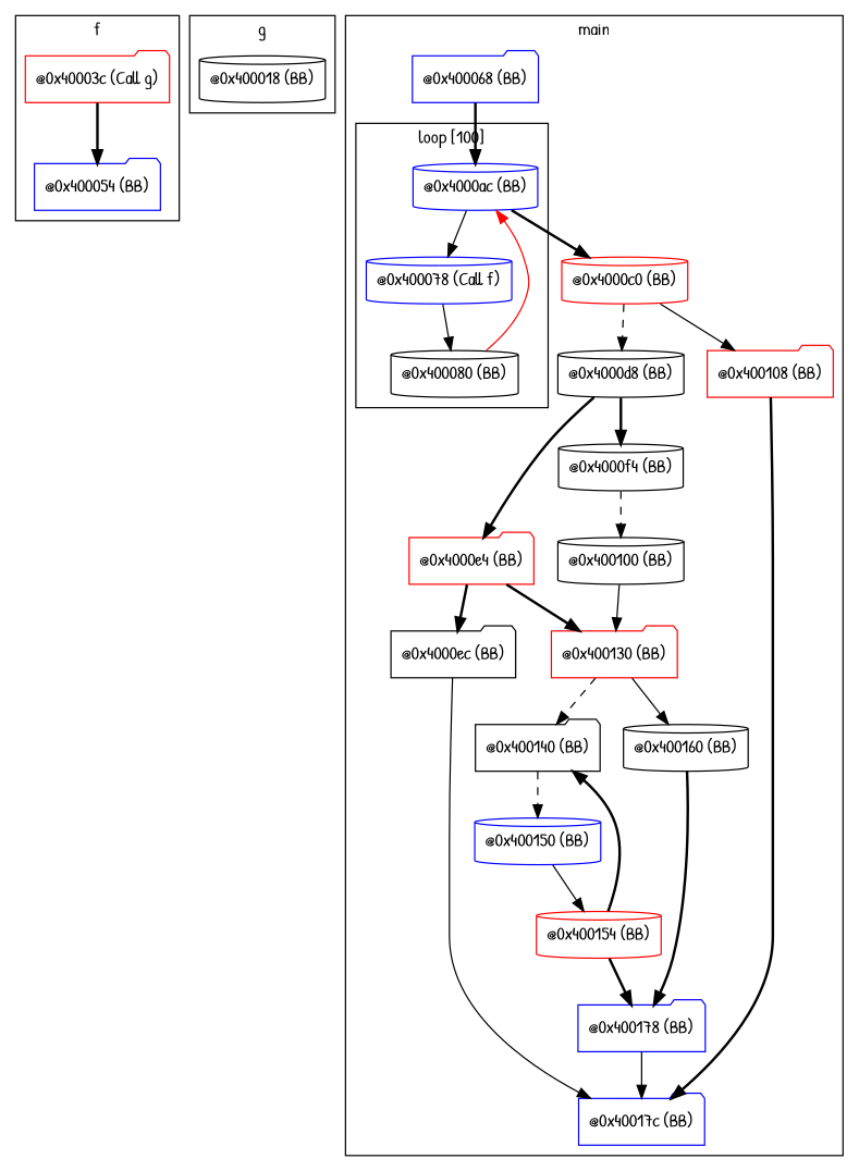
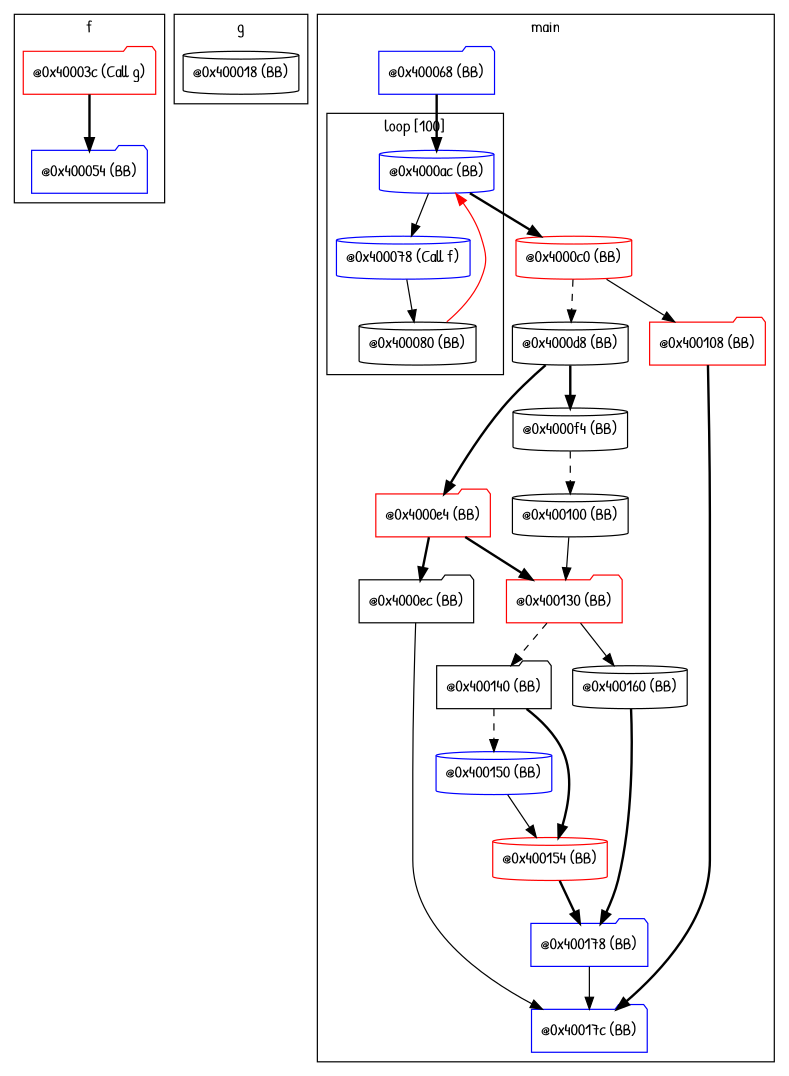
  digraph {
    fontname="Patrick Hand"
    node [color=black fontname="Patrick Hand" shape=cylinder]
    edge [fontname="Patrick Hand" style=bold]
    n1 [color=red label="@0x40003c (Call g)" shape=folder]
    n2 [color=blue label="@0x400054 (BB)" shape=folder]
    n3 [label="@0x400018 (BB)"]
    n4 [color=blue label="@0x4000ac (BB)"]
    n5 [label="@0x400080 (BB)"]
    n6 [color=blue label="@0x400078 (Call f)"]
    n7 [color=blue label="@0x400068 (BB)" shape=folder]
    n8 [color=red label="@0x4000c0 (BB)"]
    n9 [label="@0x4000d8 (BB)"]
    n10 [color=red label="@0x4000e4 (BB)" shape=folder]
    n11 [label="@0x4000ec (BB)" shape=folder]
    n12 [label="@0x4000f4 (BB)"]
    n13 [label="@0x400100 (BB)"]
    n14 [color=red label="@0x400108 (BB)" shape=folder]
    n15 [color=red label="@0x400130 (BB)" shape=folder]
    n16 [label="@0x400140 (BB)" shape=folder]
    n17 [color=blue label="@0x400150 (BB)"]
    n18 [color=red label="@0x400154 (BB)"]
    n19 [label="@0x400160 (BB)"]
    n20 [color=blue label="@0x400178 (BB)" shape=folder]
    n21 [color=blue label="@0x40017c (BB)" shape=folder]
    subgraph cluster_1 {
      label=f
      n1
      n2
    }
    subgraph cluster_2 {
      label=g
      n3
    }
    subgraph cluster_3 {
      label=main
      n7
      n8
      n9
      n10
      n11
      n12
      n13
      n14
      n15
      n16
      n17
      n18
      n19
      n20
      n21
      subgraph cluster_4 {
        label="loop [100]"
        n4
        n5
        n6
      }
    }
    n1 -> n2
    n4 -> n6 [style=solid]
    n4 -> n8
    n5 -> n4 [color=red style=solid]
    n6 -> n5 [style=solid]
    n7 -> n4
    n8 -> n9 [style=dashed]
    n8 -> n14 [style=solid]
    n9 -> n10
    n9 -> n12
    n10 -> n11
    n10 -> n15
    n11 -> n21 [style=solid]
    n12 -> n13 [style=dashed]
    n13 -> n15 [style=solid]
    n14 -> n21
    n15 -> n16 [style=dashed]
    n15 -> n19 [style=solid]
    n16 -> n17 [style=dashed]
-   n18 -> n16
+   n16 -> n18
    n17 -> n18 [style=solid]
    n18 -> n20
    n19 -> n20
    n20 -> n21 [style=solid]
  }
